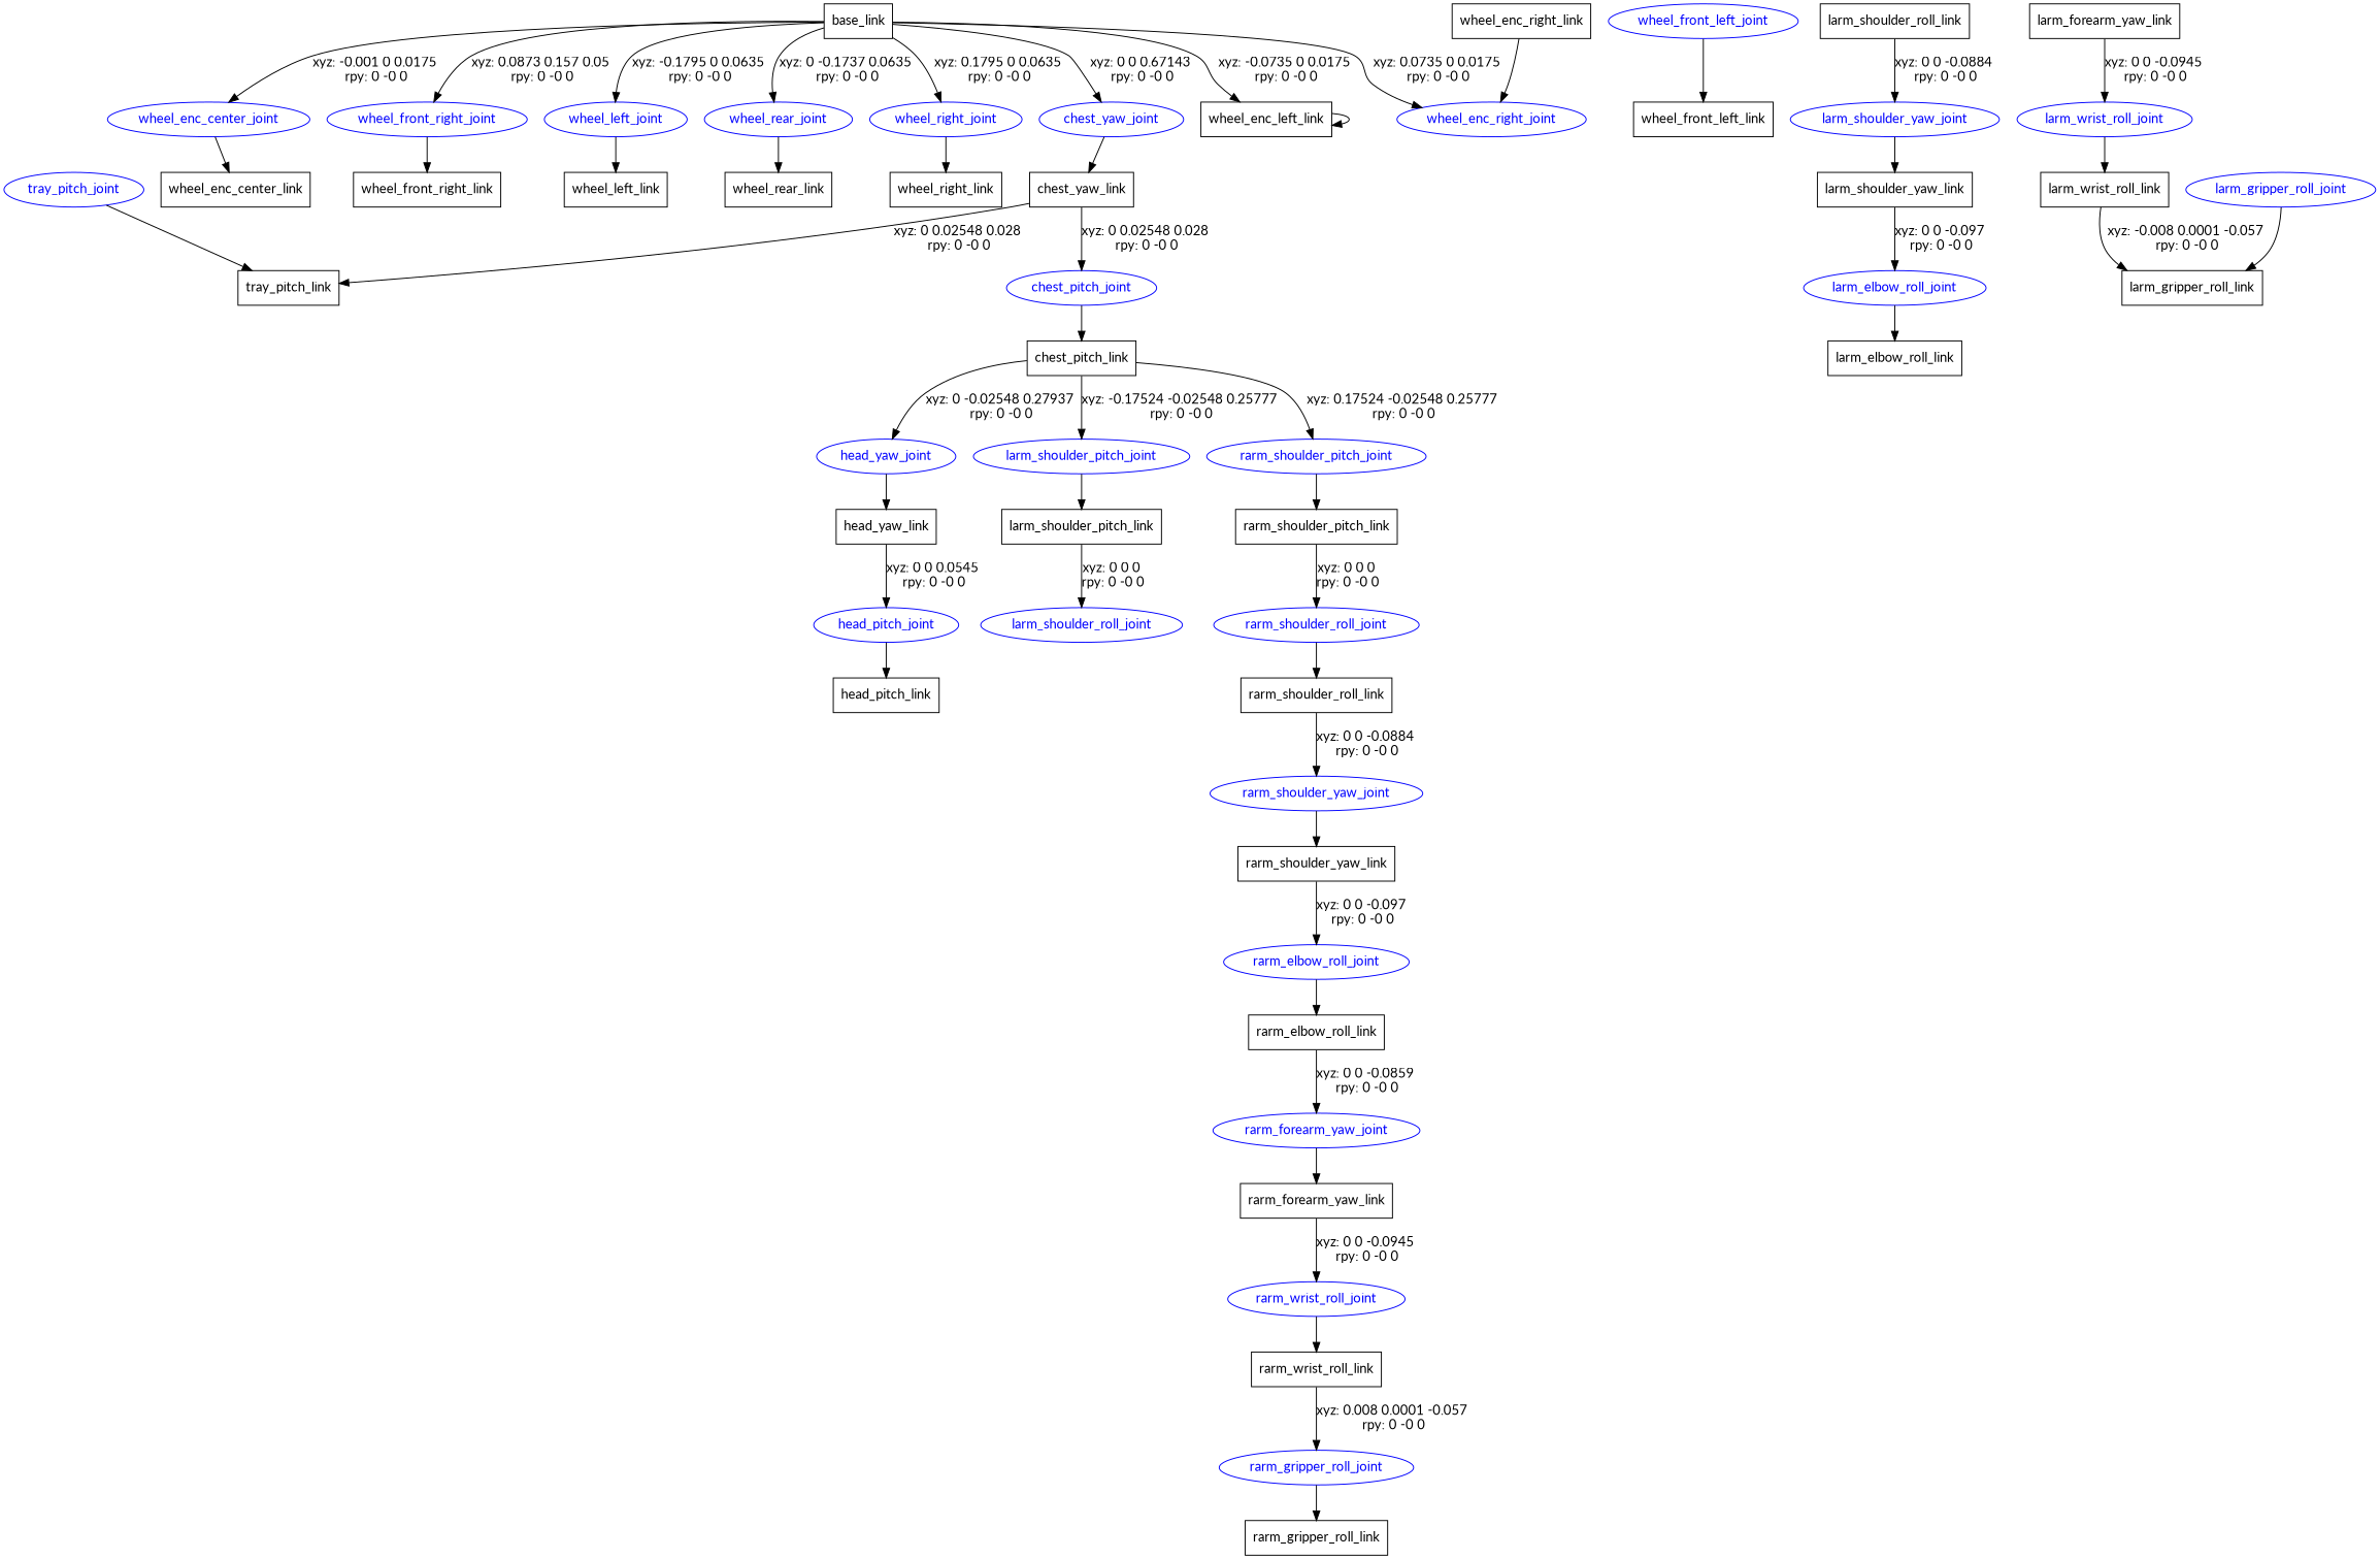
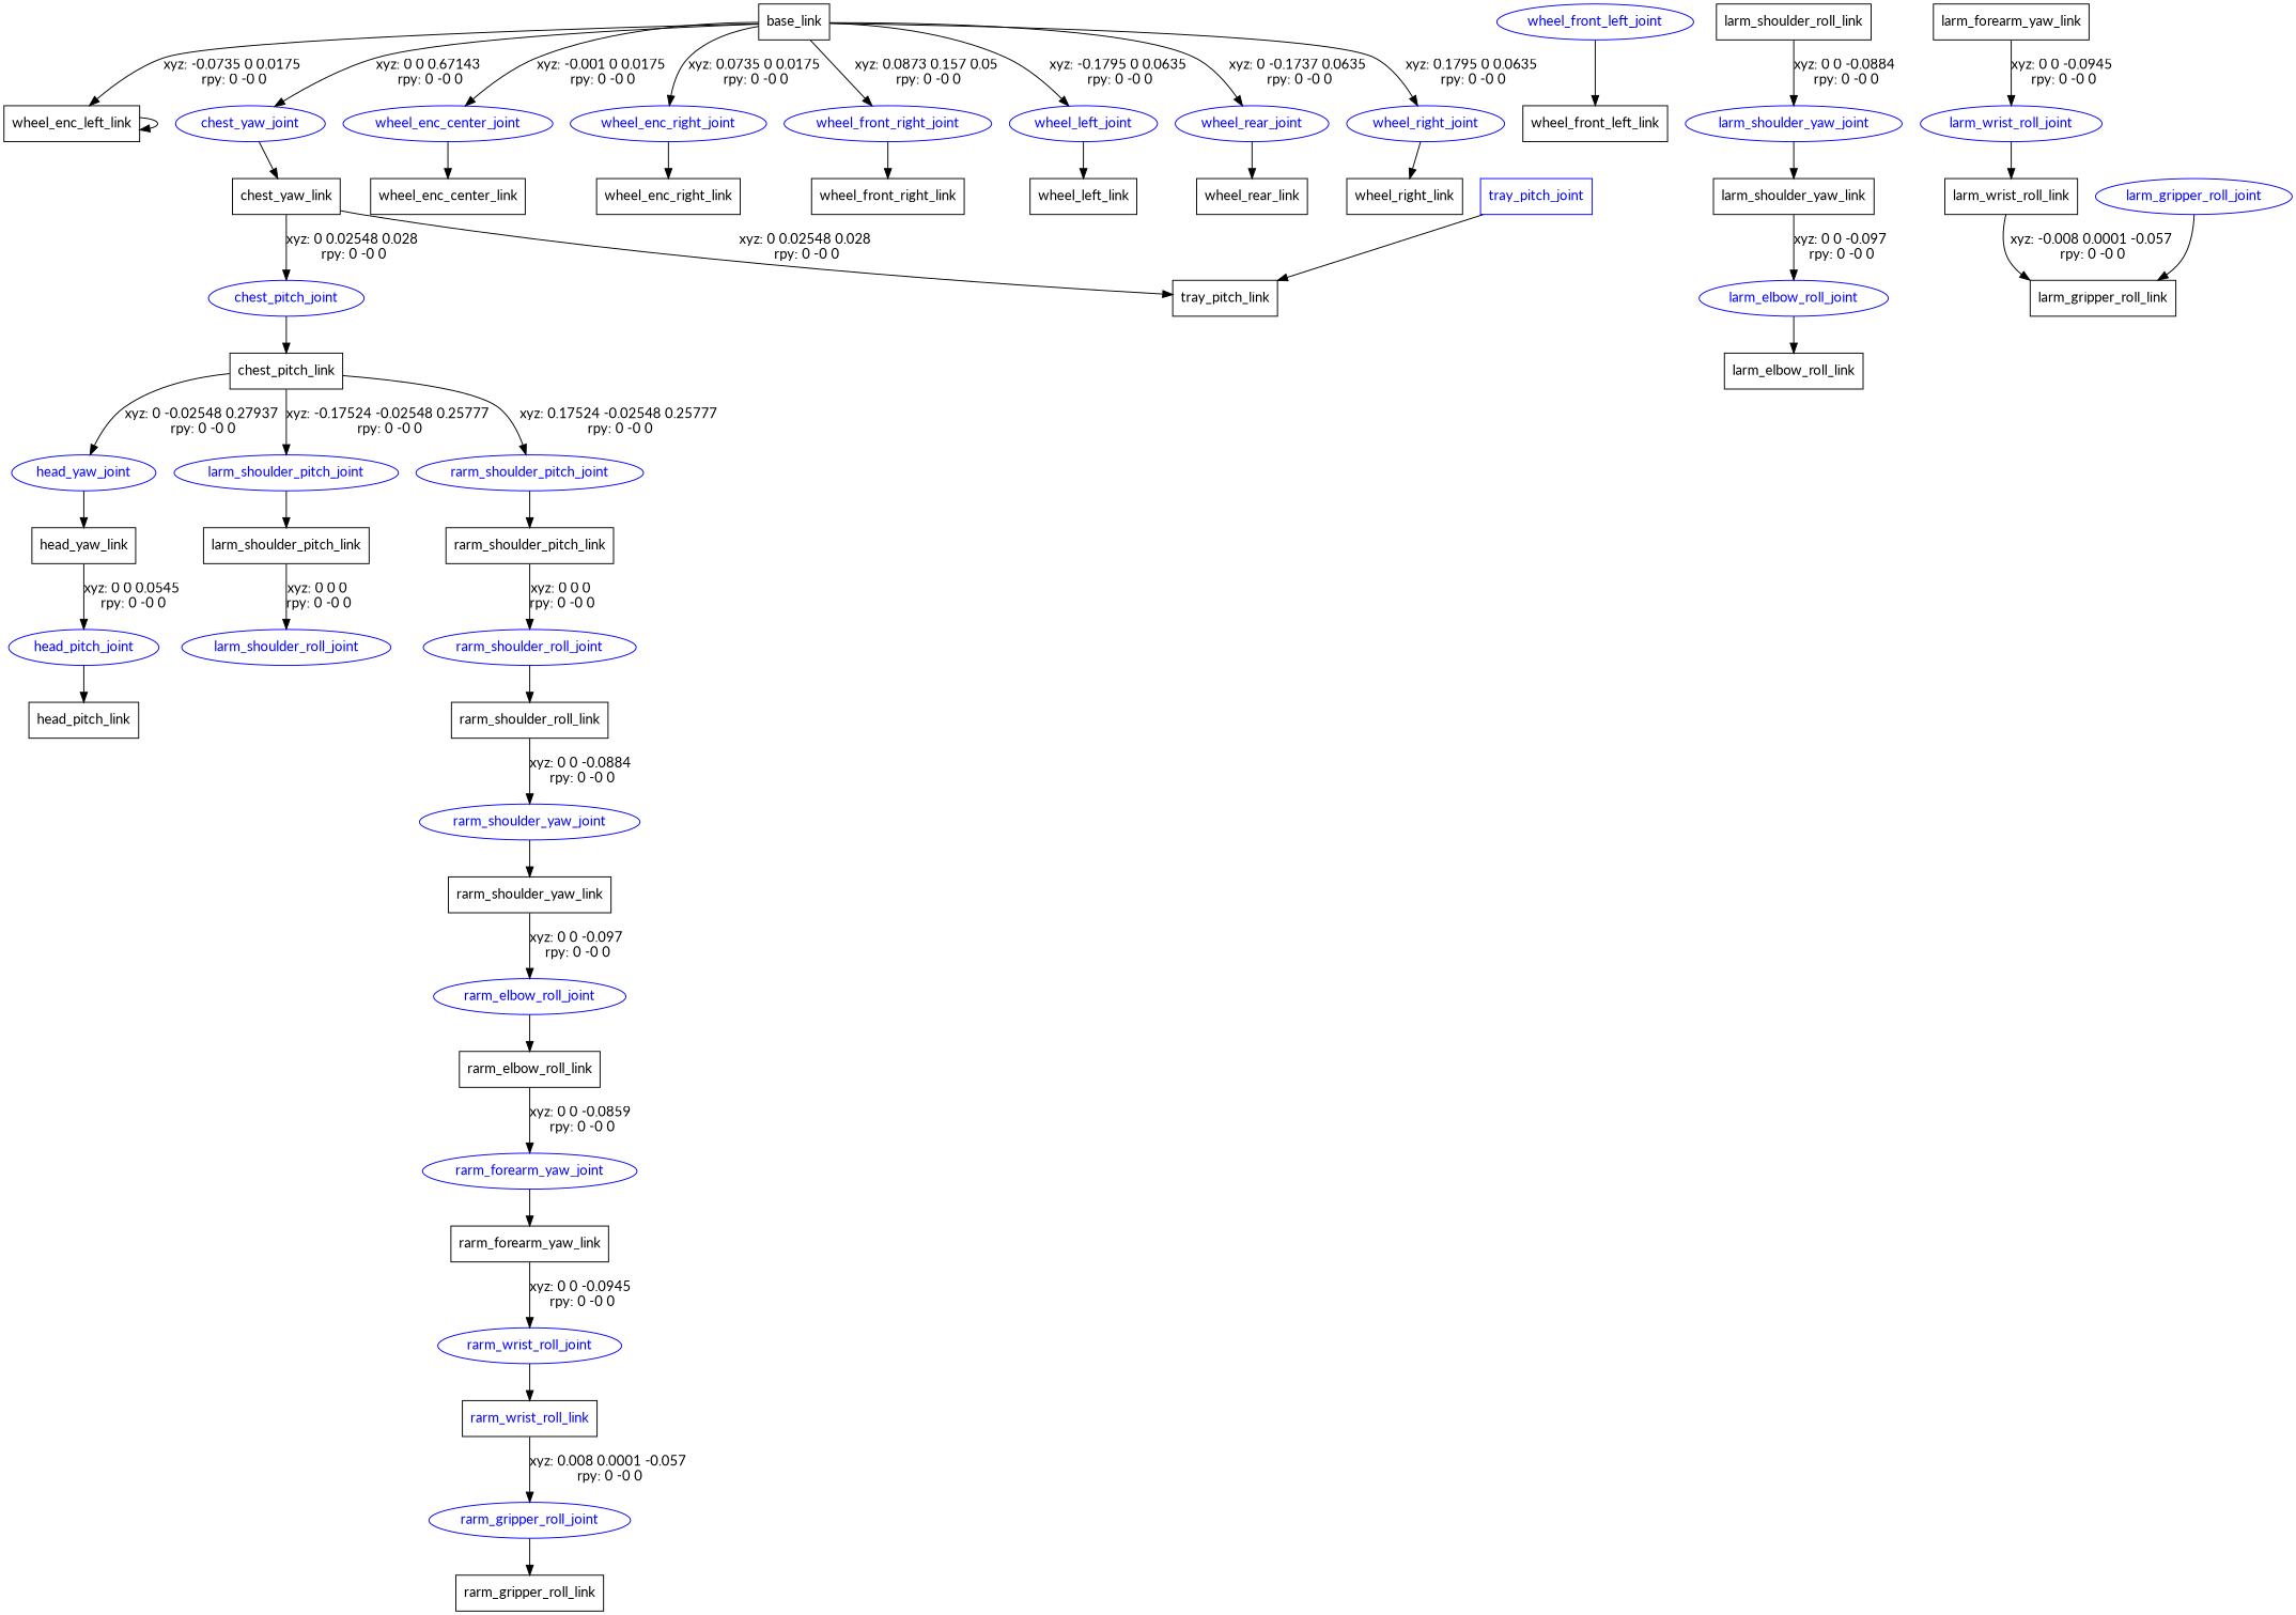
  digraph {
    fontname=Lato
    node [fontname=Lato shape=box]
    edge [fontname=Lato]
    n1 [label=base_link]
    n2 [label=wheel_enc_left_link]
    chest_yaw_joint [color=blue fontcolor=blue shape=ellipse]
    wheel_enc_center_joint [color=blue fontcolor=blue shape=ellipse]
    wheel_enc_right_joint [color=blue fontcolor=blue shape=ellipse]
    wheel_front_right_joint [color=blue fontcolor=blue shape=ellipse]
    wheel_left_joint [color=blue fontcolor=blue shape=ellipse]
    wheel_rear_joint [color=blue fontcolor=blue shape=ellipse]
    wheel_right_joint [color=blue fontcolor=blue shape=ellipse]
    n10 [label=chest_yaw_link]
    n11 [label=wheel_enc_center_link]
    n12 [label=wheel_enc_right_link]
    wheel_front_left_joint [color=blue fontcolor=blue shape=ellipse]
    n14 [label=wheel_front_left_link]
    n15 [label=wheel_front_right_link]
    n16 [label=wheel_left_link]
    n17 [label=wheel_rear_link]
    n18 [label=wheel_right_link]
    chest_pitch_joint [color=blue fontcolor=blue shape=ellipse]
    n20 [label=tray_pitch_link]
    n21 [label=chest_pitch_link]
-   tray_pitch_joint [color=blue fontcolor=blue shape=ellipse]
+   tray_pitch_joint [color=blue fontcolor=blue]
    head_yaw_joint [color=blue fontcolor=blue shape=ellipse]
    larm_shoulder_pitch_joint [color=blue fontcolor=blue shape=ellipse]
    rarm_shoulder_pitch_joint [color=blue fontcolor=blue shape=ellipse]
    n26 [label=head_yaw_link]
    n27 [label=larm_shoulder_pitch_link]
    n28 [label=rarm_shoulder_pitch_link]
    head_pitch_joint [color=blue fontcolor=blue shape=ellipse]
    n30 [label=head_pitch_link]
    larm_shoulder_roll_joint [color=blue fontcolor=blue shape=ellipse]
    n32 [label=larm_shoulder_roll_link]
    larm_shoulder_yaw_joint [color=blue fontcolor=blue shape=ellipse]
    n34 [label=larm_shoulder_yaw_link]
    larm_elbow_roll_joint [color=blue fontcolor=blue shape=ellipse]
    n36 [label=larm_elbow_roll_link]
    n37 [label=larm_forearm_yaw_link]
    larm_wrist_roll_joint [color=blue fontcolor=blue shape=ellipse]
    n39 [label=larm_wrist_roll_link]
    n40 [label=larm_gripper_roll_link]
    larm_gripper_roll_joint [color=blue fontcolor=blue shape=ellipse]
    rarm_shoulder_roll_joint [color=blue fontcolor=blue shape=ellipse]
    n43 [label=rarm_shoulder_roll_link]
    rarm_shoulder_yaw_joint [color=blue fontcolor=blue shape=ellipse]
    n45 [label=rarm_shoulder_yaw_link]
    rarm_elbow_roll_joint [color=blue fontcolor=blue shape=ellipse]
    n47 [label=rarm_elbow_roll_link]
    rarm_forearm_yaw_joint [color=blue fontcolor=blue shape=ellipse]
    n49 [label=rarm_forearm_yaw_link]
    rarm_wrist_roll_joint [color=blue fontcolor=blue shape=ellipse]
-   n51 [label=rarm_wrist_roll_link]
+   n51 [label=rarm_wrist_roll_link fontcolor=blue]
    rarm_gripper_roll_joint [color=blue fontcolor=blue shape=ellipse]
    n53 [label=rarm_gripper_roll_link]
    n1 -> n2 [label="xyz: -0.0735 0 0.0175 \nrpy: 0 -0 0"]
    n1 -> chest_yaw_joint [label="xyz: 0 0 0.67143 \nrpy: 0 -0 0"]
    n1 -> wheel_enc_center_joint [label="xyz: -0.001 0 0.0175 \nrpy: 0 -0 0"]
    n1 -> wheel_enc_right_joint [label="xyz: 0.0735 0 0.0175 \nrpy: 0 -0 0"]
    n1 -> wheel_front_right_joint [label="xyz: 0.0873 0.157 0.05 \nrpy: 0 -0 0"]
    n1 -> wheel_left_joint [label="xyz: -0.1795 0 0.0635 \nrpy: 0 -0 0"]
    n1 -> wheel_rear_joint [label="xyz: 0 -0.1737 0.0635 \nrpy: 0 -0 0"]
    n1 -> wheel_right_joint [label="xyz: 0.1795 0 0.0635 \nrpy: 0 -0 0"]
    n2 -> n2
    chest_yaw_joint -> n10
    wheel_enc_center_joint -> n11
-   n12 -> wheel_enc_right_joint
+   wheel_enc_right_joint -> n12
    wheel_front_right_joint -> n15
    wheel_left_joint -> n16
    wheel_rear_joint -> n17
    wheel_right_joint -> n18
    n10 -> chest_pitch_joint [label="xyz: 0 0.02548 0.028 \nrpy: 0 -0 0"]
    n10 -> n20 [label="xyz: 0 0.02548 0.028 \nrpy: 0 -0 0"]
    wheel_front_left_joint -> n14
    chest_pitch_joint -> n21
    n21 -> head_yaw_joint [label="xyz: 0 -0.02548 0.27937 \nrpy: 0 -0 0"]
    n21 -> larm_shoulder_pitch_joint [label="xyz: -0.17524 -0.02548 0.25777 \nrpy: 0 -0 0"]
    n21 -> rarm_shoulder_pitch_joint [label="xyz: 0.17524 -0.02548 0.25777 \nrpy: 0 -0 0"]
    tray_pitch_joint -> n20
    head_yaw_joint -> n26
    larm_shoulder_pitch_joint -> n27
    rarm_shoulder_pitch_joint -> n28
    n26 -> head_pitch_joint [label="xyz: 0 0 0.0545 \nrpy: 0 -0 0"]
    n27 -> larm_shoulder_roll_joint [label="xyz: 0 0 0 \nrpy: 0 -0 0"]
    n28 -> rarm_shoulder_roll_joint [label="xyz: 0 0 0 \nrpy: 0 -0 0"]
    head_pitch_joint -> n30
    n32 -> larm_shoulder_yaw_joint [label="xyz: 0 0 -0.0884 \nrpy: 0 -0 0"]
    larm_shoulder_yaw_joint -> n34
    n34 -> larm_elbow_roll_joint [label="xyz: 0 0 -0.097 \nrpy: 0 -0 0"]
    larm_elbow_roll_joint -> n36
    n37 -> larm_wrist_roll_joint [label="xyz: 0 0 -0.0945 \nrpy: 0 -0 0"]
    larm_wrist_roll_joint -> n39
    n39 -> n40 [label="xyz: -0.008 0.0001 -0.057 \nrpy: 0 -0 0"]
    larm_gripper_roll_joint -> n40
    rarm_shoulder_roll_joint -> n43
    n43 -> rarm_shoulder_yaw_joint [label="xyz: 0 0 -0.0884 \nrpy: 0 -0 0"]
    rarm_shoulder_yaw_joint -> n45
    n45 -> rarm_elbow_roll_joint [label="xyz: 0 0 -0.097 \nrpy: 0 -0 0"]
    rarm_elbow_roll_joint -> n47
    n47 -> rarm_forearm_yaw_joint [label="xyz: 0 0 -0.0859 \nrpy: 0 -0 0"]
    rarm_forearm_yaw_joint -> n49
    n49 -> rarm_wrist_roll_joint [label="xyz: 0 0 -0.0945 \nrpy: 0 -0 0"]
    rarm_wrist_roll_joint -> n51
    n51 -> rarm_gripper_roll_joint [label="xyz: 0.008 0.0001 -0.057 \nrpy: 0 -0 0"]
    rarm_gripper_roll_joint -> n53
  }
